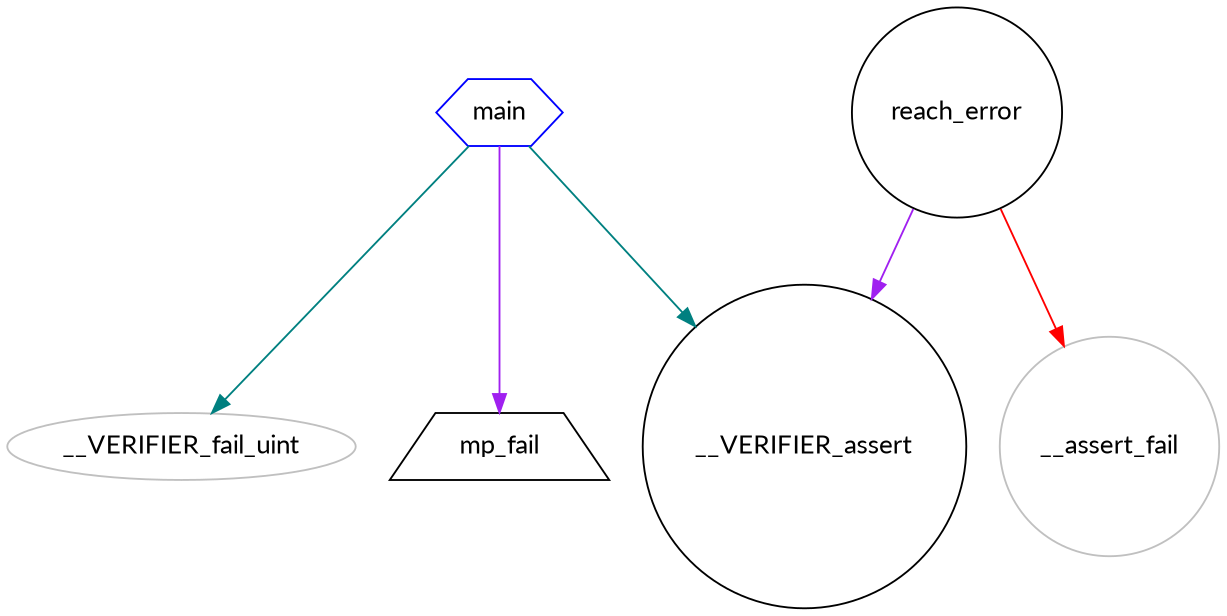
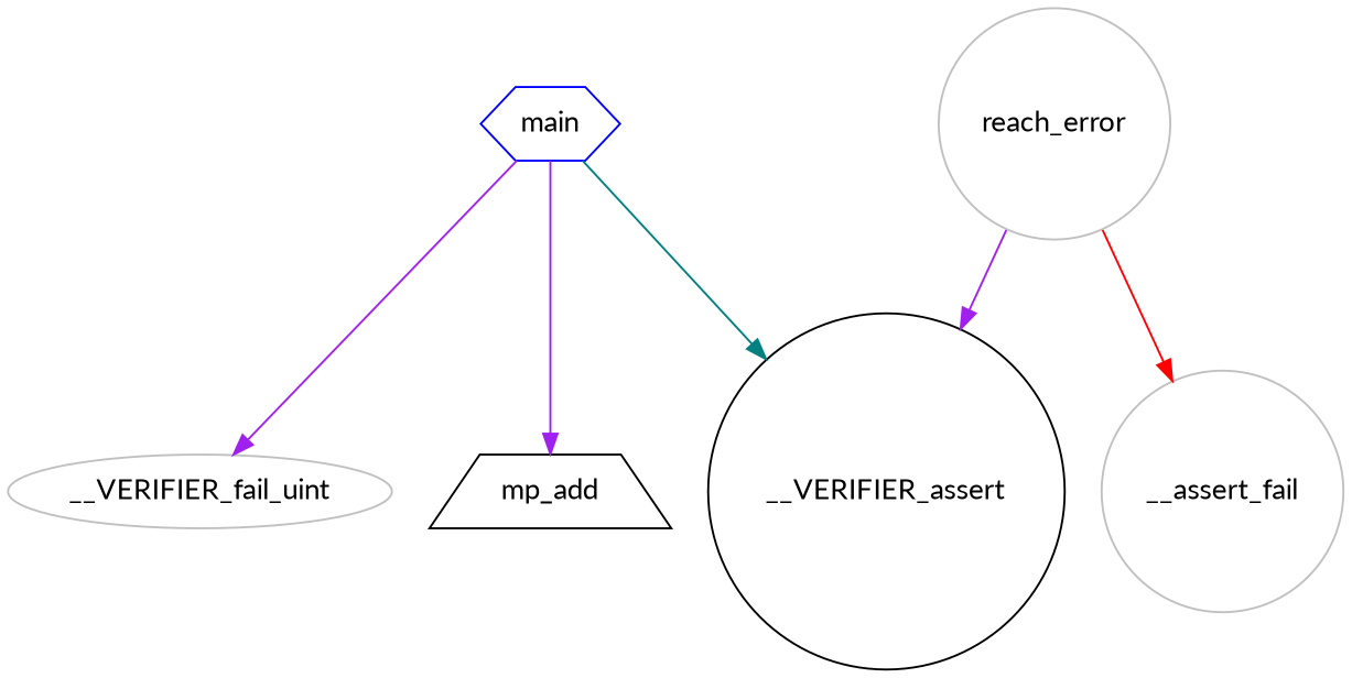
  digraph {
    fontname=Lato
    rankdir=TB
    node [fontname=Lato shape=circle]
    edge [color=teal fontname=Lato]
    main [color=blue shape=hexagon]
    n2 [color=grey label=__VERIFIER_fail_uint shape=ellipse]
-   n3 [label=mp_fail shape=trapezium]
+   n3 [label=mp_add shape=trapezium]
    n4 [label=__VERIFIER_assert]
-   n5 [label=reach_error]
+   n5 [label=reach_error color=grey]
    n6 [color=grey label=__assert_fail]
-   main -> n2
+   main -> n2 [color=purple]
    main -> n3 [color=purple]
    main -> n4
    n5 -> n4 [color=purple]
    n5 -> n6 [color=red]
  }
